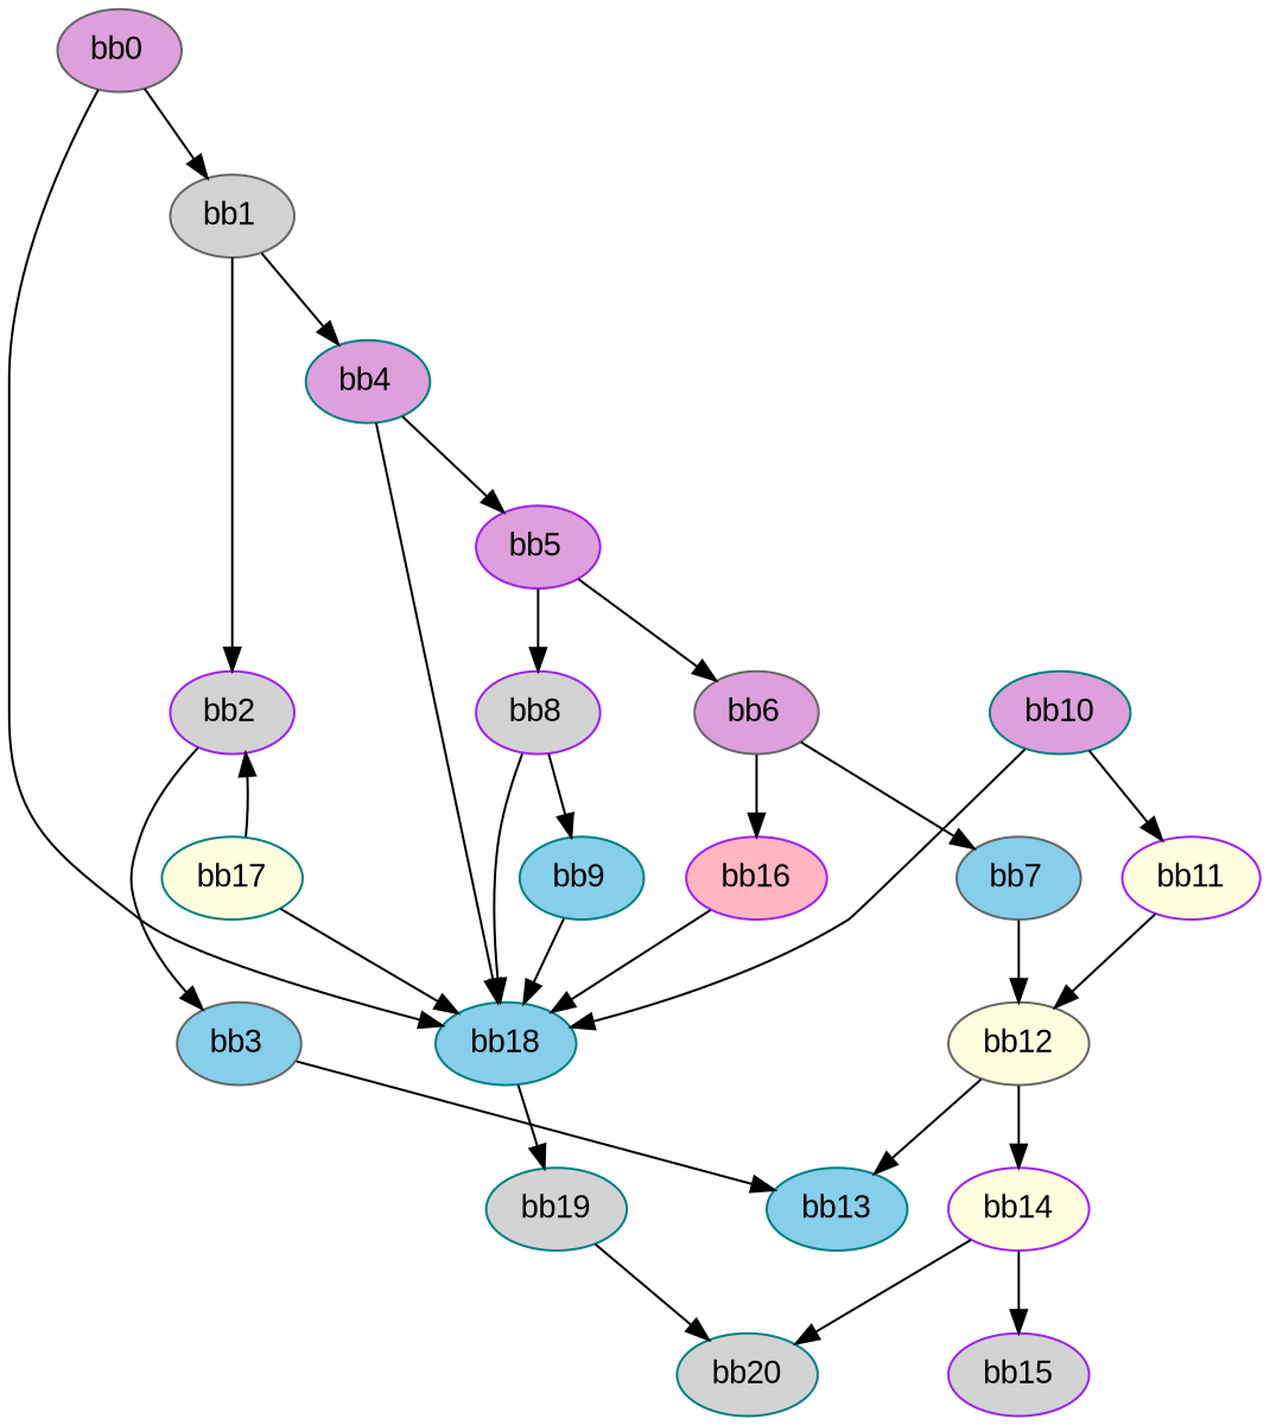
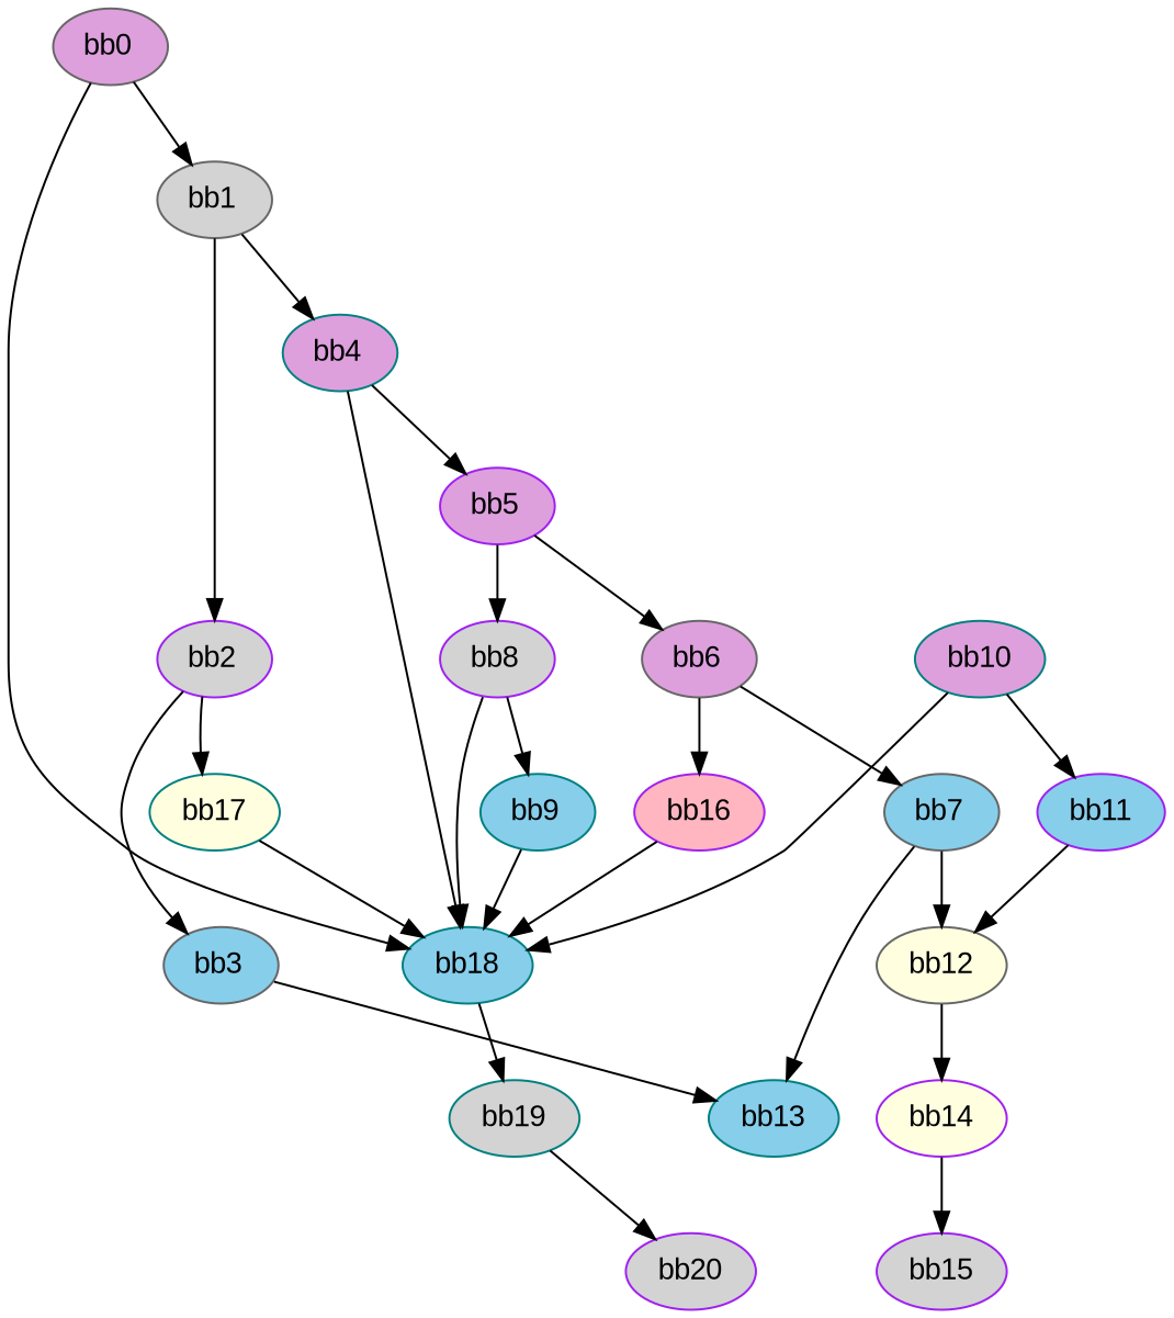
  digraph {
    fontname="Liberation Sans"
    node [color=teal fillcolor=lightgrey fontname="Liberation Sans" style=filled]
    edge [fontname="Liberation Sans"]
    n1 [color=gray40 fillcolor=plum label="bb0\l"]
    n2 [color=gray40 label="bb1\l"]
    n3 [fillcolor=skyblue label="bb18\l"]
    n4 [color=purple label="bb2\l"]
    n5 [fillcolor=plum label="bb4\l"]
    n6 [label="bb19\l"]
    n7 [color=gray40 fillcolor=skyblue label="bb3\l"]
    n8 [fillcolor=lightyellow label="bb17\l"]
    n9 [color=purple fillcolor=plum label="bb5\l"]
    n10 [fillcolor=skyblue label="bb13\l"]
    n11 [color=gray40 fillcolor=plum label="bb6\l"]
    n12 [color=purple label="bb8\l"]
    n13 [color=gray40 fillcolor=skyblue label="bb7\l"]
    n14 [color=purple fillcolor=lightpink label="bb16\l"]
    n15 [fillcolor=skyblue label="bb9\l"]
    n16 [color=gray40 fillcolor=lightyellow label="bb12\l"]
    n17 [color=purple fillcolor=lightyellow label="bb14\l"]
    n18 [fillcolor=plum label="bb10\l"]
-   n19 [color=purple fillcolor=lightyellow label="bb11\l"]
+   n19 [color=purple fillcolor=skyblue label="bb11\l"]
    n20 [color=purple label="bb15\l"]
-   n21 [label="bb20\l"]
+   n21 [color=purple label="bb20\l"]
    n1 -> n2
    n1 -> n3
    n2 -> n4
    n2 -> n5
    n3 -> n6
    n4 -> n7
-   n8 -> n4
+   n4 -> n8
    n5 -> n3
    n5 -> n9
    n6 -> n21
    n7 -> n10
    n8 -> n3
    n9 -> n11
    n9 -> n12
    n11 -> n13
    n11 -> n14
    n12 -> n3
    n12 -> n15
    n13 -> n16
    n14 -> n3
    n15 -> n3
-   n16 -> n10
+   n13 -> n10
    n16 -> n17
    n17 -> n20
-   n17 -> n21
    n18 -> n3
    n18 -> n19
    n19 -> n16
  }
